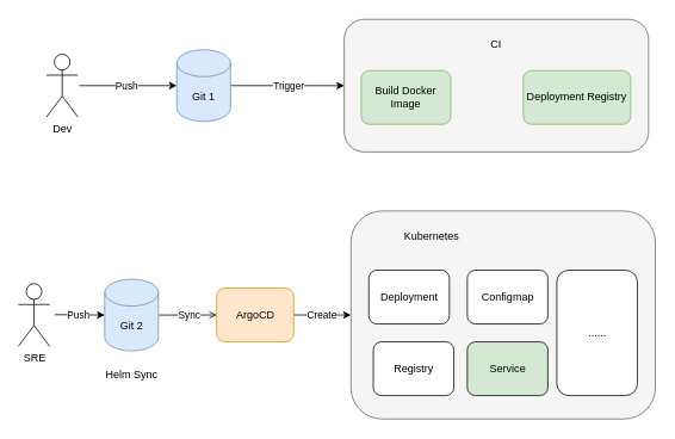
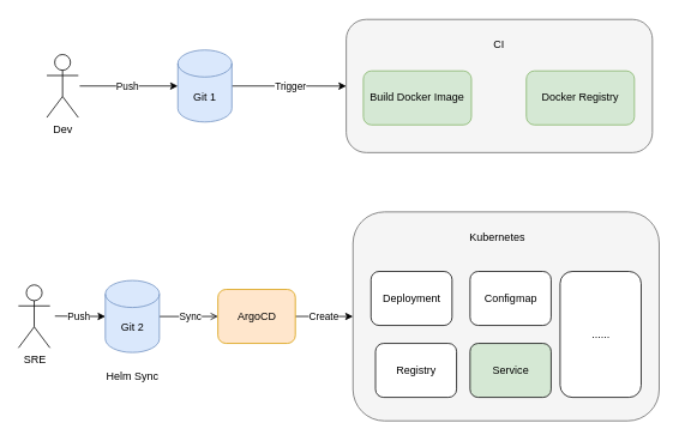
  <mxCell id="0" />
  <mxCell id="1" parent="0" />
  <mxCell id="2" value="Dev" style="shape=umlActor;verticalLabelPosition=bottom;verticalAlign=top;html=1;outlineConnect=0;" parent="1" vertex="1"><mxGeometry x="51.5" y="60" width="35" height="70" as="geometry" /></mxCell>
  <mxCell id="3" value="" style="endArrow=classic;html=1;rounded=0;" parent="1" target="7" edge="1"><mxGeometry width="50" height="50" relative="1" as="geometry"><mxPoint x="88" y="95" as="sourcePoint" /><mxPoint x="188" y="95" as="targetPoint" /></mxGeometry></mxCell>
  <mxCell id="4" value="Push" style="edgeLabel;html=1;align=center;verticalAlign=middle;resizable=0;points=[];" parent="3" vertex="1" connectable="0"><mxGeometry x="-0.054" relative="1" as="geometry"><mxPoint as="offset" /></mxGeometry></mxCell>
  <mxCell id="5" style="edgeStyle=orthogonalEdgeStyle;rounded=0;orthogonalLoop=1;jettySize=auto;html=1;exitX=1;exitY=0.5;exitDx=0;exitDy=0;exitPerimeter=0;" parent="1" source="7" target="8" edge="1"><mxGeometry relative="1" as="geometry"><mxPoint x="338" y="95" as="targetPoint" /></mxGeometry></mxCell>
  <mxCell id="6" value="Trigger" style="edgeLabel;html=1;align=center;verticalAlign=middle;resizable=0;points=[];" parent="5" vertex="1" connectable="0"><mxGeometry x="0.029" relative="1" as="geometry"><mxPoint as="offset" /></mxGeometry></mxCell>
  <mxCell id="7" value="Git 1" style="shape=cylinder3;whiteSpace=wrap;html=1;boundedLbl=1;backgroundOutline=1;size=15;fillColor=#dae8fc;strokeColor=#6c8ebf;" parent="1" vertex="1"><mxGeometry x="197" y="55" width="60" height="80" as="geometry" /></mxCell>
  <mxCell id="8" value="" style="rounded=1;whiteSpace=wrap;html=1;fillColor=#f5f5f5;strokeColor=#666666;fontColor=#333333;" parent="1" vertex="1"><mxGeometry x="384" y="20.97" width="340" height="148.06" as="geometry" /></mxCell>
  <mxCell id="9" value="CI" style="text;html=1;strokeColor=none;fillColor=none;align=center;verticalAlign=middle;whiteSpace=wrap;rounded=0;" parent="1" vertex="1"><mxGeometry x="509" y="34.47" width="90" height="30" as="geometry" /></mxCell>
- <mxCell id="10" value="Build Docker Image" style="rounded=1;whiteSpace=wrap;html=1;fillColor=#d5e8d4;strokeColor=#82b366;" parent="1" vertex="1"><mxGeometry x="403" y="78.22" width="100" height="60" as="geometry" /></mxCell>
- <mxCell id="11" value="Deployment Registry" style="rounded=1;whiteSpace=wrap;html=1;fillColor=#d5e8d4;strokeColor=#82b366;" parent="1" vertex="1"><mxGeometry x="584" y="78.22" width="120" height="60" as="geometry" /></mxCell>
+ <mxCell id="10" value="Build Docker Image" style="rounded=1;whiteSpace=wrap;html=1;fillColor=#d5e8d4;strokeColor=#82b366;" parent="1" vertex="1"><mxGeometry x="403" y="78.22" width="120" height="60" as="geometry" /></mxCell>
+ <mxCell id="11" value="Docker Registry" style="rounded=1;whiteSpace=wrap;html=1;fillColor=#d5e8d4;strokeColor=#82b366;" parent="1" vertex="1"><mxGeometry x="584" y="78.22" width="120" height="60" as="geometry" /></mxCell>
  <mxCell id="12" style="edgeStyle=orthogonalEdgeStyle;rounded=0;orthogonalLoop=1;jettySize=auto;html=1;exitX=1;exitY=0.5;exitDx=0;exitDy=0;exitPerimeter=0;entryX=0;entryY=0.5;entryDx=0;entryDy=0;endArrow=open;" edge="1" parent="1" source="14" target="16"><mxGeometry relative="1" as="geometry" /></mxCell>
  <mxCell id="13" value="Sync" style="edgeLabel;html=1;align=center;verticalAlign=middle;resizable=0;points=[];" vertex="1" connectable="0" parent="12"><mxGeometry x="0.055" y="1" relative="1" as="geometry"><mxPoint as="offset" /></mxGeometry></mxCell>
  <mxCell id="14" value="Git 2" style="shape=cylinder3;whiteSpace=wrap;html=1;boundedLbl=1;backgroundOutline=1;size=15;fillColor=#dae8fc;strokeColor=#6c8ebf;" parent="1" vertex="1"><mxGeometry x="116.5" y="311.2" width="60" height="80" as="geometry" /></mxCell>
  <mxCell id="15" value="Create" style="edgeStyle=orthogonalEdgeStyle;rounded=0;orthogonalLoop=1;jettySize=auto;html=1;exitX=1;exitY=0.5;exitDx=0;exitDy=0;" edge="1" parent="1" source="16" target="17"><mxGeometry relative="1" as="geometry" /></mxCell>
  <mxCell id="16" value="ArgoCD" style="rounded=1;whiteSpace=wrap;html=1;labelBackgroundColor=none;fillColor=#ffe6cc;strokeColor=#d79b00;" parent="1" vertex="1"><mxGeometry x="241.5" y="321.12" width="86" height="60" as="geometry" /></mxCell>
  <mxCell id="17" value="" style="rounded=1;whiteSpace=wrap;html=1;fillColor=#f5f5f5;strokeColor=#666666;fontColor=#333333;" parent="1" vertex="1"><mxGeometry x="391.5" y="235" width="340" height="232.25" as="geometry" /></mxCell>
- <mxCell id="18" value="Kubernetes" style="text;html=1;strokeColor=none;fillColor=none;align=center;verticalAlign=middle;whiteSpace=wrap;rounded=0;" parent="1" vertex="1"><mxGeometry x="436.5" y="248.5" width="90" height="30" as="geometry" /></mxCell>
+ <mxCell id="18" value="Kubernetes" style="text;html=1;strokeColor=none;fillColor=none;align=center;verticalAlign=middle;whiteSpace=wrap;rounded=0;" parent="1" vertex="1"><mxGeometry x="506.5" y="248.5" width="90" height="30" as="geometry" /></mxCell>
  <mxCell id="19" value="Deployment" style="rounded=1;whiteSpace=wrap;html=1;labelBackgroundColor=none;" parent="1" vertex="1"><mxGeometry x="411.5" y="301.13" width="90" height="60" as="geometry" /></mxCell>
  <mxCell id="20" value="Configmap" style="rounded=1;whiteSpace=wrap;html=1;labelBackgroundColor=none;" parent="1" vertex="1"><mxGeometry x="521.5" y="301.13" width="90" height="60" as="geometry" /></mxCell>
  <mxCell id="21" value="Registry" style="rounded=1;whiteSpace=wrap;html=1;labelBackgroundColor=none;" parent="1" vertex="1"><mxGeometry x="416.5" y="381.13" width="90" height="60" as="geometry" /></mxCell>
  <mxCell id="22" value="Service" style="rounded=1;whiteSpace=wrap;html=1;labelBackgroundColor=none;fillColor=#d5e8d4;" parent="1" vertex="1"><mxGeometry x="521.5" y="381.13" width="90" height="60" as="geometry" /></mxCell>
  <mxCell id="23" value="......" style="rounded=1;whiteSpace=wrap;html=1;labelBackgroundColor=none;" parent="1" vertex="1"><mxGeometry x="621.5" y="301.13" width="90" height="140" as="geometry" /></mxCell>
  <mxCell id="24" value="Helm Sync" style="text;html=1;strokeColor=none;fillColor=none;align=center;verticalAlign=middle;whiteSpace=wrap;rounded=0;" vertex="1" parent="1"><mxGeometry x="110.5" y="403.07" width="72" height="30" as="geometry" /></mxCell>
  <mxCell id="25" value="SRE" style="shape=umlActor;verticalLabelPosition=bottom;verticalAlign=top;html=1;outlineConnect=0;" vertex="1" parent="1"><mxGeometry x="20" y="316.12" width="35" height="70" as="geometry" /></mxCell>
  <mxCell id="26" value="" style="endArrow=classic;html=1;rounded=0;entryX=0;entryY=0.5;entryDx=0;entryDy=0;entryPerimeter=0;" edge="1" parent="1" target="14"><mxGeometry width="50" height="50" relative="1" as="geometry"><mxPoint x="60.5" y="350.77" as="sourcePoint" /><mxPoint x="150.5" y="350.77" as="targetPoint" /></mxGeometry></mxCell>
  <mxCell id="27" value="Push" style="edgeLabel;html=1;align=center;verticalAlign=middle;resizable=0;points=[];" vertex="1" connectable="0" parent="26"><mxGeometry x="-0.054" relative="1" as="geometry"><mxPoint as="offset" /></mxGeometry></mxCell>
